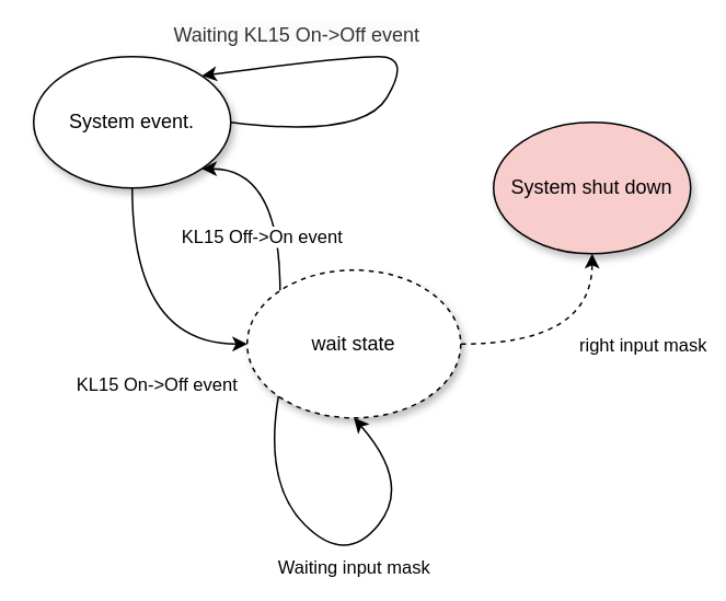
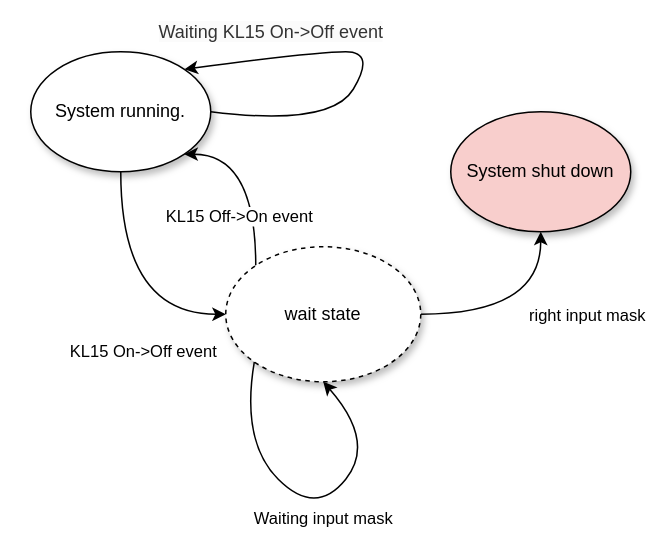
  <mxCell id="0" />
  <mxCell id="1" parent="0" />
  <mxCell id="2" style="edgeStyle=orthogonalEdgeStyle;curved=1;sketch=0;orthogonalLoop=1;jettySize=auto;html=1;exitX=0.5;exitY=1;exitDx=0;exitDy=0;entryX=0;entryY=0.5;entryDx=0;entryDy=0;" parent="1" source="4" target="10" edge="1"><mxGeometry relative="1" as="geometry" /></mxCell>
  <mxCell id="3" value="&lt;br style=&quot;border-color: var(--border-color);&quot;&gt;KL15 On-&amp;gt;Off event" style="edgeLabel;html=1;align=center;verticalAlign=middle;resizable=0;points=[];" parent="2" vertex="1" connectable="0"><mxGeometry x="-0.182" y="14" relative="1" as="geometry"><mxPoint y="45" as="offset" /></mxGeometry></mxCell>
- <mxCell id="4" value="System event." style="ellipse;whiteSpace=wrap;html=1;shadow=1;" parent="1" vertex="1"><mxGeometry x="20" y="20" width="120" height="80" as="geometry" /></mxCell>
+ <mxCell id="4" value="System running." style="ellipse;whiteSpace=wrap;html=1;shadow=1;" parent="1" vertex="1"><mxGeometry x="20" y="20" width="120" height="80" as="geometry" /></mxCell>
  <mxCell id="5" value="&lt;br&gt;&lt;span style=&quot;color: rgb(0, 0, 0); font-family: Helvetica; font-size: 12px; font-style: normal; font-variant-ligatures: normal; font-variant-caps: normal; font-weight: 400; letter-spacing: normal; orphans: 2; text-align: center; text-indent: 0px; text-transform: none; widows: 2; word-spacing: 0px; -webkit-text-stroke-width: 0px; background-color: rgb(251, 251, 251); text-decoration-thickness: initial; text-decoration-style: initial; text-decoration-color: initial; float: none; display: inline !important;&quot;&gt;Waiting KL15 On-&amp;gt;Off event&lt;/span&gt;&lt;br&gt;" style="endArrow=classic;html=1;sketch=0;exitX=1;exitY=0.5;exitDx=0;exitDy=0;entryX=1;entryY=0;entryDx=0;entryDy=0;spacing=0;textOpacity=80;curved=1;" parent="1" source="4" target="4" edge="1"><mxGeometry x="0.541" y="-24" width="50" height="50" relative="1" as="geometry"><mxPoint x="150" y="40" as="sourcePoint" /><mxPoint x="110" y="20" as="targetPoint" /><Array as="points"><mxPoint x="220" y="70" /><mxPoint x="250" y="20" /><mxPoint x="210" y="20" /></Array><mxPoint as="offset" /></mxGeometry></mxCell>
- <mxCell id="6" style="edgeStyle=orthogonalEdgeStyle;orthogonalLoop=1;jettySize=auto;html=1;exitX=1;exitY=0.5;exitDx=0;exitDy=0;curved=1;entryX=0.5;entryY=1;entryDx=0;entryDy=0;dashed=1;" parent="1" source="10" target="11" edge="1"><mxGeometry relative="1" as="geometry"><mxPoint x="360" y="170" as="targetPoint" /></mxGeometry></mxCell>
+ <mxCell id="6" style="edgeStyle=orthogonalEdgeStyle;orthogonalLoop=1;jettySize=auto;html=1;exitX=1;exitY=0.5;exitDx=0;exitDy=0;curved=1;entryX=0.5;entryY=1;entryDx=0;entryDy=0;" parent="1" source="10" target="11" edge="1"><mxGeometry relative="1" as="geometry"><mxPoint x="360" y="170" as="targetPoint" /></mxGeometry></mxCell>
  <mxCell id="7" value="right input mask" style="edgeLabel;html=1;align=center;verticalAlign=middle;resizable=0;points=[];" parent="6" vertex="1" connectable="0"><mxGeometry x="-0.185" y="9" relative="1" as="geometry"><mxPoint x="55" y="9" as="offset" /></mxGeometry></mxCell>
  <mxCell id="8" style="edgeStyle=orthogonalEdgeStyle;curved=1;orthogonalLoop=1;jettySize=auto;html=1;entryX=1;entryY=1;entryDx=0;entryDy=0;" parent="1" source="10" target="4" edge="1"><mxGeometry relative="1" as="geometry"><Array as="points"><mxPoint x="170" y="88" /></Array></mxGeometry></mxCell>
  <mxCell id="9" value="KL15 Off-&amp;gt;On event" style="edgeLabel;html=1;align=center;verticalAlign=middle;resizable=0;points=[];" parent="8" vertex="1" connectable="0"><mxGeometry x="-0.105" y="12" relative="1" as="geometry"><mxPoint y="22" as="offset" /></mxGeometry></mxCell>
  <mxCell id="10" value="wait state" style="ellipse;whiteSpace=wrap;html=1;shadow=1;sketch=0;dashed=1;" parent="1" vertex="1"><mxGeometry x="150" y="150" width="130" height="90" as="geometry" /></mxCell>
  <mxCell id="11" value="System shut down" style="ellipse;whiteSpace=wrap;html=1;shadow=1;sketch=0;fillColor=#f8cecc;" parent="1" vertex="1"><mxGeometry x="300" y="60" width="120" height="80" as="geometry" /></mxCell>
  <mxCell id="12" value="" style="curved=1;endArrow=classic;html=1;exitX=0;exitY=1;exitDx=0;exitDy=0;entryX=0.5;entryY=1;entryDx=0;entryDy=0;" parent="1" source="10" target="10" edge="1"><mxGeometry width="50" height="50" relative="1" as="geometry"><mxPoint x="140" y="280" as="sourcePoint" /><mxPoint x="260" y="260" as="targetPoint" /><Array as="points"><mxPoint x="160" y="280" /><mxPoint x="210" y="330" /><mxPoint x="250" y="280" /></Array></mxGeometry></mxCell>
  <mxCell id="13" value="Waiting input mask" style="edgeLabel;html=1;align=center;verticalAlign=middle;resizable=0;points=[];" parent="12" vertex="1" connectable="0"><mxGeometry x="-0.449" y="3" relative="1" as="geometry"><mxPoint x="43" y="43" as="offset" /></mxGeometry></mxCell>
